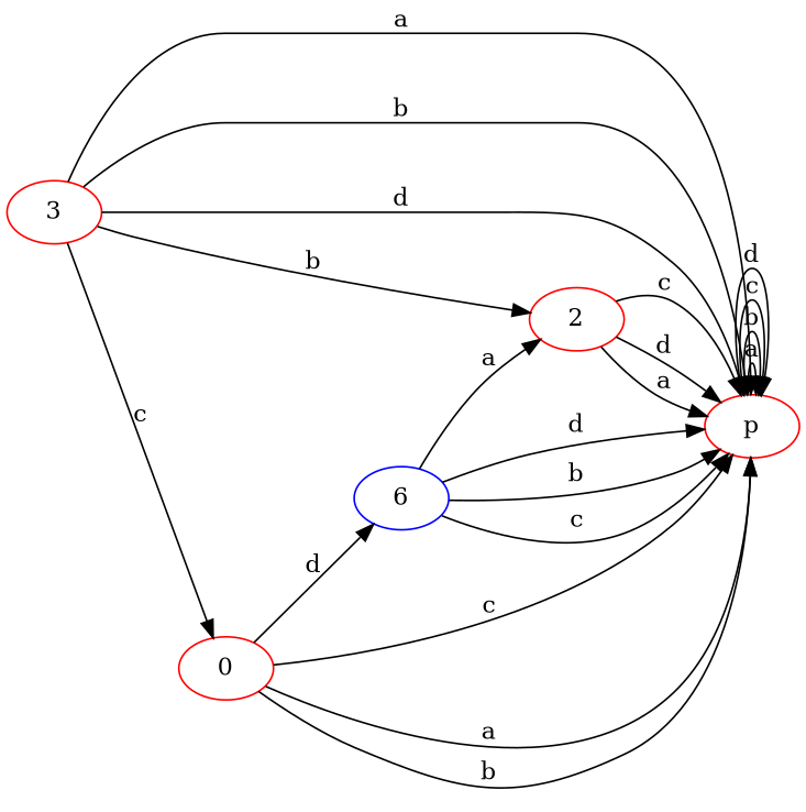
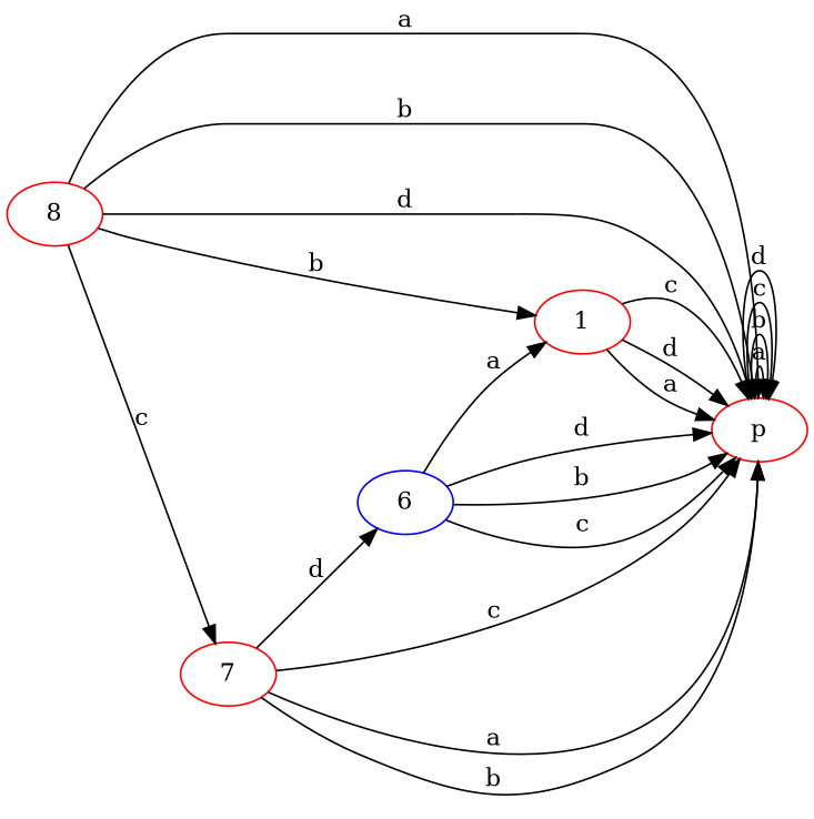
  digraph {
    rankdir=LR
    node [color=red]
    p
    n2 [color=blue label=6]
-   2
-   3
-   0
+   2 [label=1]
+   3 [label=8]
+   0 [label=7]
    p -> p [label=a]
    p -> p [label=b]
    p -> p [label=c]
    p -> p [label=d]
    n2 -> p [label=b]
    n2 -> p [label=c]
    n2 -> p [label=d]
    n2 -> 2 [label=a]
    2 -> p [label=a]
    2 -> p [label=c]
    2 -> p [label=d]
    3 -> p [label=a]
    3 -> p [label=b]
    3 -> p [label=d]
    3 -> 2 [label=b]
    3 -> 0 [label=c]
    0 -> p [label=a]
    0 -> p [label=b]
    0 -> p [label=c]
    0 -> n2 [label=d]
  }
